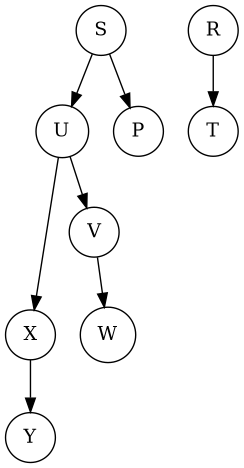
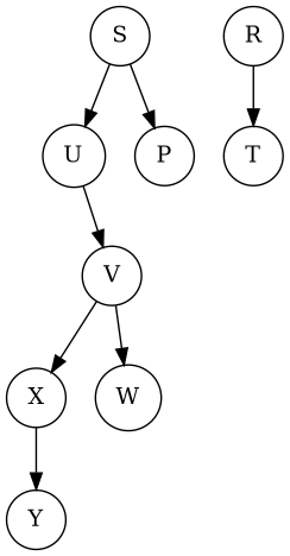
  digraph {
    node [shape=circle]
    S
    U
    P
    X
    V
    Y
    W
    R
    T
    S -> U
    S -> P
-   U -> X
+   V -> X
    U -> V
    X -> Y
    V -> W
    R -> T
  }
